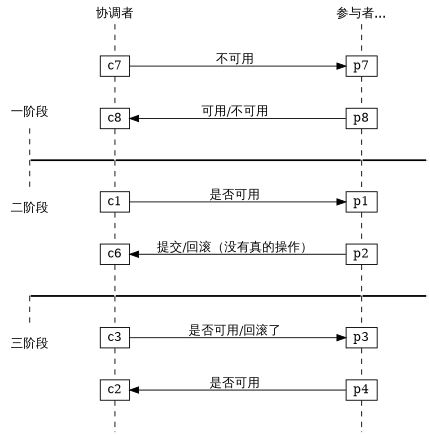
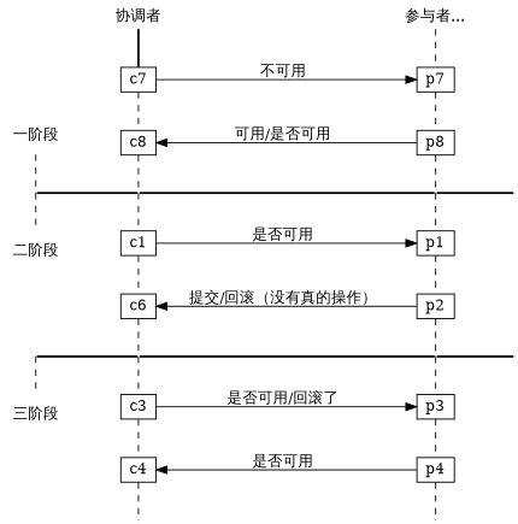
  digraph {
    rankdir=LR
    splines=polyline
    node [shape=box]
    edge [dir=none style=dashed]
    n1 [height=0.2 label="协调者" shape=plaintext width=0.1]
    c7 [height=0.2 width=0.1]
    c5 [height=0 shape=point width=0]
    c6 [height=0 shape=point width=0]
    c3 [height=0.2 width=0.1]
    c9 [height=0 shape=point width=0]
    c1 [height=0.2 width=0.1]
    c8 [height=0.2 width=0.1]
    n9 [height=0.2 label=c6 width=0.1]
-   c4 [height=0.2 width=0.1 label=c2]
+   c4 [height=0.2 width=0.1]
    n11 [height=0.2 label="参与者..." shape=plaintext width=0.1]
    p7 [height=0.2 width=0.1]
    p5 [height=0 shape=point width=0]
    p6 [height=0 shape=point width=0]
    p3 [height=0.2 width=0.1]
    p9 [height=0 shape=point width=0]
    p1 [height=0.2 width=0.1]
    p8 [height=0.2 width=0.1]
    p2 [height=0.2 width=0.1]
    p4 [height=0.2 width=0.1]
    n21 [label="一阶段" shape=plaintext]
    c91 [height=0 shape=point width=0]
    n23 [label="二阶段" shape=plaintext]
    n24 [label="三阶段" shape=plaintext]
    a [height=0 shape=point width=0]
    b [height=0 shape=point width=0]
    c92 [height=0 shape=point width=0]
    subgraph sub_1 {
      rank=same
      n1
      c7
      c5
      c6
      c3
      c9
      c1
      c8
      n9
      c4
    }
    subgraph sub_2 {
      rank=same
      n11
      p7
      p5
      p6
      p3
      p9
      p1
      p8
      p2
      p4
    }
    subgraph sub_3 {
      rank=same
      n21
      c91
      n23
      n24
      a
    }
-   n1 -> c7
+   n1 -> c7 [style=bold]
    c7 -> c8
    c7 -> p7 [label="不可用" dir="" style=""]
    c6 -> c3
    c6 -> p6 [style=bold]
    c3 -> c4
    c3 -> p3 [label="是否可用/回滚了" dir="" style=""]
    c9 -> c1
    c9 -> p9 [style=bold]
    c1 -> n9
    c1 -> p1 [label="是否可用" dir="" style=""]
    c8 -> c9
    n9 -> c6
    c4 -> c5
    n11 -> p7
    p7 -> p8
    p6 -> p3
    p6 -> b [style=bold]
    p3 -> p4
    p9 -> p1
    p9 -> c92 [style=bold]
    p1 -> p2
-   p8 -> c8 [label="可用/不可用" dir="" style=""]
+   p8 -> c8 [label="可用/是否可用" dir="" style=""]
    p8 -> p9
    p2 -> n9 [label="提交/回滚（没有真的操作）" dir="" style=""]
    p2 -> p6
    p4 -> c4 [label="是否可用" dir="" style=""]
    p4 -> p5
    n21 -> c91
    c91 -> c9 [style=bold]
    c91 -> n23
    a -> c6 [style=bold]
    a -> n24
  }
